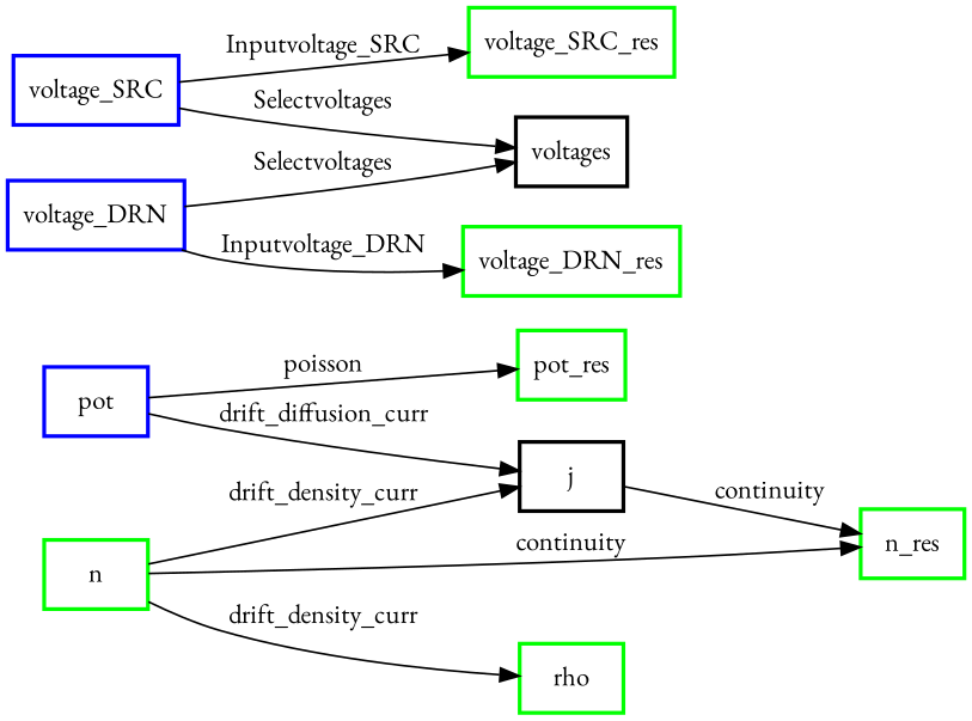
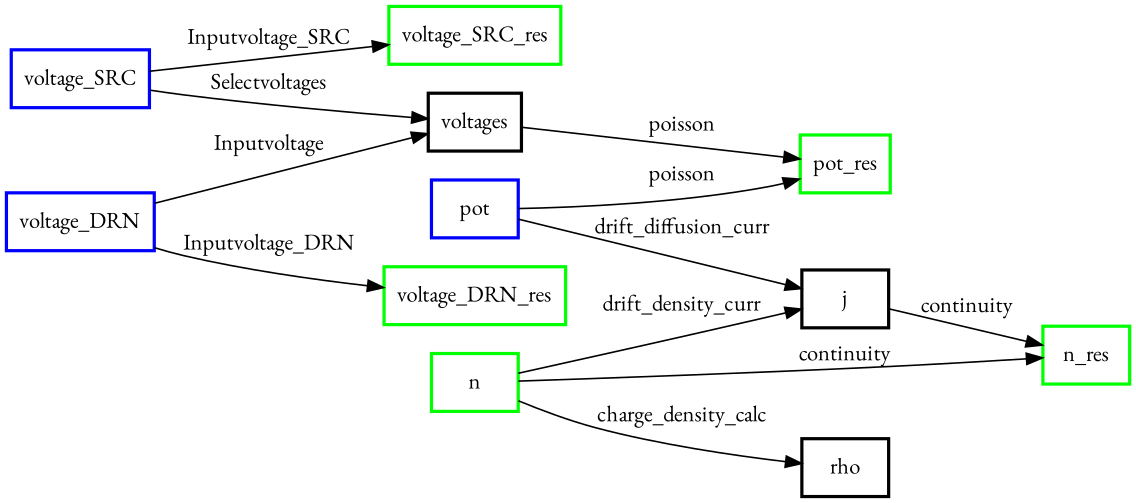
  digraph {
    fontname="EB Garamond"
    rankdir=LR
    node [color=green fontname="EB Garamond" penwidth=2.0 shape=box]
    edge [fontname="EB Garamond"]
    n1 [color=blue label="pot\n"]
    n2 [label="pot_res\n"]
    n3 [color=black label="j\n"]
    n4 [label="n_res\n"]
-   n5 [label="rho\n"]
+   n5 [color=black label="rho\n"]
    n6 [color=black label="voltages\n"]
    n7 [label="n\n"]
    n8 [color=blue label="voltage_SRC\n"]
    n9 [label="voltage_SRC_res\n"]
    n10 [color=blue label="voltage_DRN\n"]
    n11 [label="voltage_DRN_res\n"]
    n1 -> n2 [label=poisson]
    n1 -> n3 [label=drift_diffusion_curr]
    n3 -> n4 [label=continuity]
+   n6 -> n2 [label=poisson]
    n7 -> n3 [label=drift_density_curr]
    n7 -> n4 [label=continuity]
-   n7 -> n5 [label=drift_density_curr]
+   n7 -> n5 [label=charge_density_calc]
    n8 -> n6 [label=Selectvoltages]
    n8 -> n9 [label=Inputvoltage_SRC]
-   n10 -> n6 [label=Selectvoltages]
+   n10 -> n6 [label=Inputvoltage]
    n10 -> n11 [label=Inputvoltage_DRN]
  }
